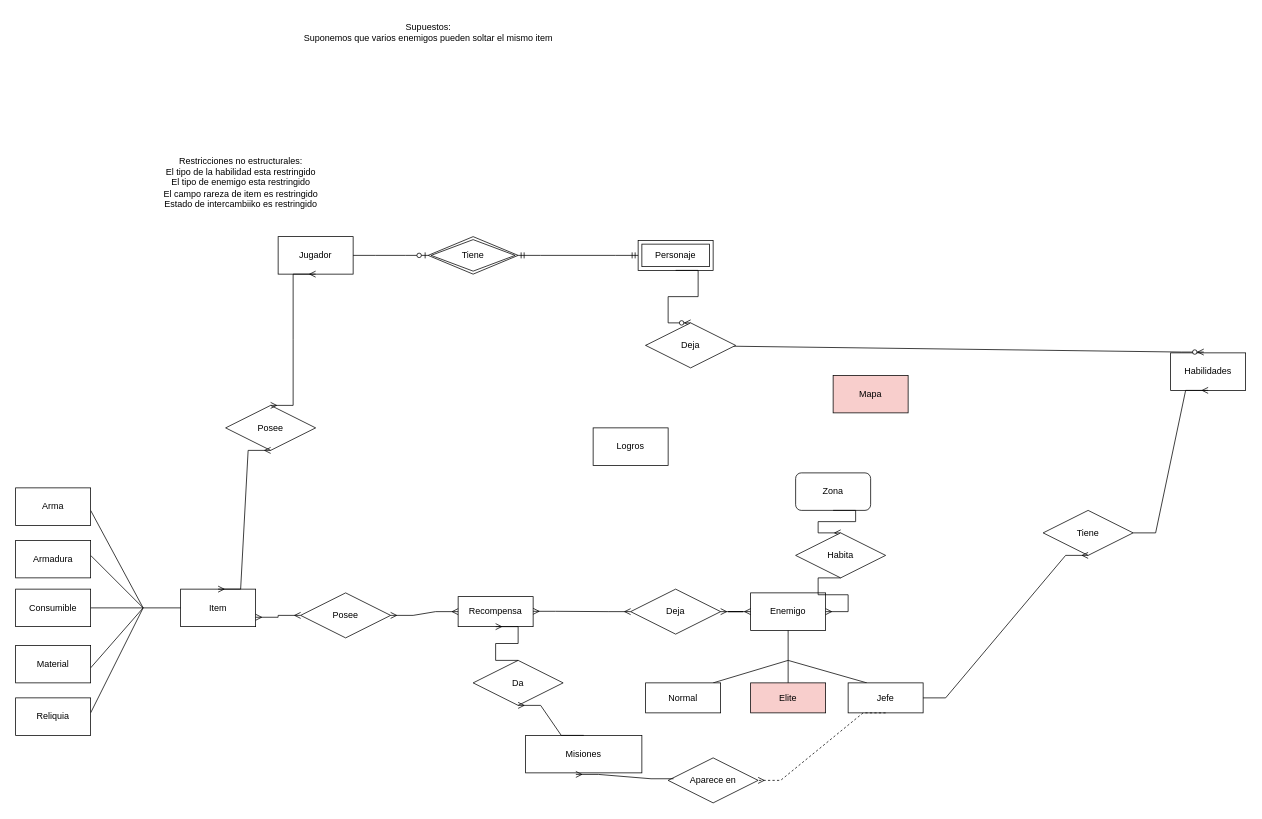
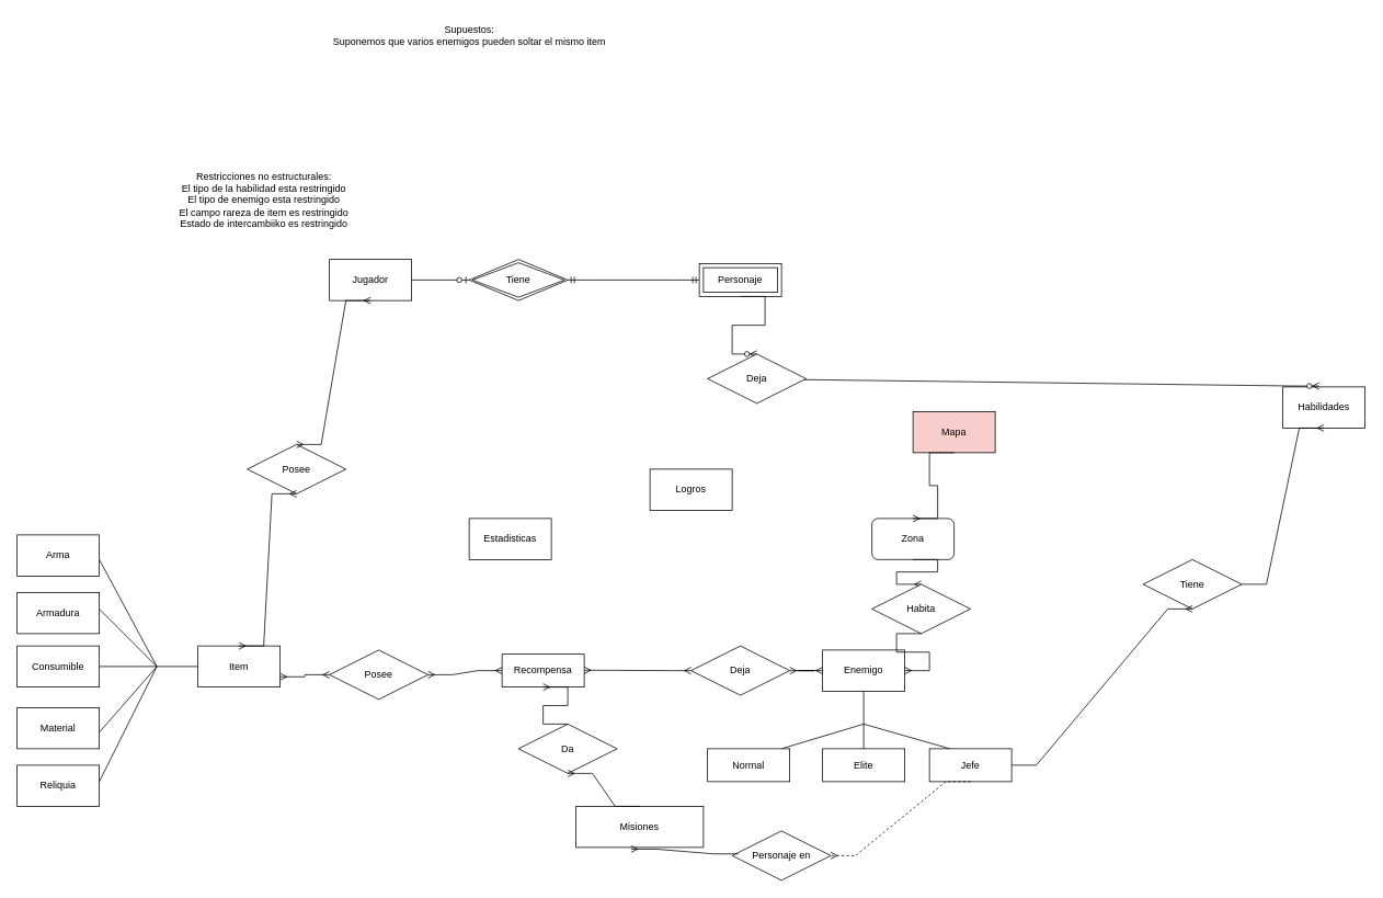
  <mxCell id="0" />
  <mxCell id="1" parent="0" />
- <mxCell id="2" value="Jugador" style="rounded=0;whiteSpace=wrap;html=1;" vertex="1" parent="1"><mxGeometry x="370" y="315" width="100" height="50" as="geometry" /></mxCell>
+ <mxCell id="2" value="Jugador" style="rounded=0;whiteSpace=wrap;html=1;" vertex="1" parent="1"><mxGeometry x="400" y="315" width="100" height="50" as="geometry" /></mxCell>
  <mxCell id="3" value="Zona" style="whiteSpace=wrap;html=1;rounded=1;" vertex="1" parent="1"><mxGeometry x="1060" y="630" width="100" height="50" as="geometry" /></mxCell>
  <mxCell id="4" value="Mapa" style="rounded=0;whiteSpace=wrap;html=1;fillColor=#f8cecc;" vertex="1" parent="1"><mxGeometry x="1110" y="500" width="100" height="50" as="geometry" /></mxCell>
  <mxCell id="5" value="Item" style="rounded=0;whiteSpace=wrap;html=1;" vertex="1" parent="1"><mxGeometry x="240" y="785" width="100" height="50" as="geometry" /></mxCell>
+ <mxCell id="6" value="Estadisticas" style="rounded=0;whiteSpace=wrap;html=1;" vertex="1" parent="1"><mxGeometry x="570" y="630" width="100" height="50" as="geometry" /></mxCell>
  <mxCell id="7" value="Logros" style="rounded=0;whiteSpace=wrap;html=1;" vertex="1" parent="1"><mxGeometry x="790" y="570" width="100" height="50" as="geometry" /></mxCell>
  <mxCell id="8" value="Personaje" style="shape=ext;margin=3;double=1;whiteSpace=wrap;html=1;align=center;" vertex="1" parent="1"><mxGeometry x="850" y="320" width="100" height="40" as="geometry" /></mxCell>
  <mxCell id="9" value="Tiene" style="shape=rhombus;double=1;perimeter=rhombusPerimeter;whiteSpace=wrap;html=1;align=center;" vertex="1" parent="1"><mxGeometry x="570" y="315" width="120" height="50" as="geometry" /></mxCell>
  <mxCell id="10" value="" style="edgeStyle=entityRelationEdgeStyle;fontSize=12;html=1;endArrow=ERzeroToOne;endFill=1;rounded=0;exitX=1;exitY=0.5;exitDx=0;exitDy=0;entryX=0;entryY=0.5;entryDx=0;entryDy=0;" edge="1" parent="1" source="2" target="9"><mxGeometry width="100" height="100" relative="1" as="geometry"><mxPoint x="560" y="430" as="sourcePoint" /><mxPoint x="660" y="330" as="targetPoint" /></mxGeometry></mxCell>
  <mxCell id="11" value="" style="edgeStyle=entityRelationEdgeStyle;fontSize=12;html=1;endArrow=ERmandOne;startArrow=ERmandOne;rounded=0;entryX=0;entryY=0.5;entryDx=0;entryDy=0;exitX=1;exitY=0.5;exitDx=0;exitDy=0;" edge="1" parent="1" source="9" target="8"><mxGeometry width="100" height="100" relative="1" as="geometry"><mxPoint x="630" y="360" as="sourcePoint" /><mxPoint x="730" y="260" as="targetPoint" /></mxGeometry></mxCell>
  <mxCell id="12" value="Habilidades" style="rounded=0;whiteSpace=wrap;html=1;" vertex="1" parent="1"><mxGeometry x="1560" y="470" width="100" height="50" as="geometry" /></mxCell>
  <mxCell id="13" value="" style="edgeStyle=entityRelationEdgeStyle;fontSize=12;html=1;endArrow=ERzeroToMany;endFill=1;rounded=0;entryX=0.5;entryY=0;entryDx=0;entryDy=0;exitX=0.5;exitY=1;exitDx=0;exitDy=0;" edge="1" parent="1" source="8" target="44"><mxGeometry width="100" height="100" relative="1" as="geometry"><mxPoint x="1040" y="160" as="sourcePoint" /><mxPoint x="960" y="405" as="targetPoint" /></mxGeometry></mxCell>
  <mxCell id="14" value="Restricciones no estructurales:&lt;br&gt;El tipo de la habilidad esta restringido&lt;br&gt;El tipo de enemigo esta restringido&lt;br&gt;El campo rareza de item es restringido&lt;br&gt;Estado de intercambiiko es restringido" style="text;html=1;align=center;verticalAlign=middle;resizable=0;points=[];autosize=1;strokeColor=none;fillColor=none;" vertex="1" parent="1"><mxGeometry x="205" y="198" width="230" height="90" as="geometry" /></mxCell>
  <mxCell id="15" value="Enemigo" style="rounded=0;whiteSpace=wrap;html=1;" vertex="1" parent="1"><mxGeometry x="1000" y="790" width="100" height="50" as="geometry" /></mxCell>
  <mxCell id="16" value="Supuestos:&lt;br&gt;Suponemos que varios enemigos pueden soltar el mismo item&lt;div&gt;&lt;br&gt;&lt;/div&gt;" style="text;html=1;align=center;verticalAlign=middle;resizable=0;points=[];autosize=1;strokeColor=none;fillColor=none;" vertex="1" parent="1"><mxGeometry x="390" y="20" width="360" height="60" as="geometry" /></mxCell>
  <mxCell id="17" style="edgeStyle=orthogonalEdgeStyle;rounded=0;orthogonalLoop=1;jettySize=auto;html=1;exitX=0.5;exitY=1;exitDx=0;exitDy=0;" edge="1" parent="1" source="3" target="3"><mxGeometry relative="1" as="geometry" /></mxCell>
  <mxCell id="18" value="" style="edgeStyle=entityRelationEdgeStyle;fontSize=12;html=1;endArrow=ERmany;rounded=0;exitX=0.5;exitY=1;exitDx=0;exitDy=0;entryX=0.5;entryY=0;entryDx=0;entryDy=0;" edge="1" parent="1" source="3" target="34"><mxGeometry width="100" height="100" relative="1" as="geometry"><mxPoint x="1370" y="610" as="sourcePoint" /><mxPoint x="1360" y="745" as="targetPoint" /></mxGeometry></mxCell>
+ <mxCell id="19" value="" style="edgeStyle=entityRelationEdgeStyle;fontSize=12;html=1;endArrow=ERmany;rounded=0;entryX=0.5;entryY=0;entryDx=0;entryDy=0;exitX=0.5;exitY=1;exitDx=0;exitDy=0;" edge="1" parent="1" source="4" target="3"><mxGeometry width="100" height="100" relative="1" as="geometry"><mxPoint x="1010" y="590" as="sourcePoint" /><mxPoint x="1110" y="490" as="targetPoint" /></mxGeometry></mxCell>
  <mxCell id="20" value="" style="endArrow=none;html=1;rounded=0;exitX=0.5;exitY=1;exitDx=0;exitDy=0;" edge="1" parent="1" source="15"><mxGeometry relative="1" as="geometry"><mxPoint x="980" y="860" as="sourcePoint" /><mxPoint x="1050" y="880" as="targetPoint" /></mxGeometry></mxCell>
  <mxCell id="21" value="" style="endArrow=none;html=1;rounded=0;" edge="1" parent="1"><mxGeometry relative="1" as="geometry"><mxPoint x="1050" y="880" as="sourcePoint" /><mxPoint x="950" y="910" as="targetPoint" /></mxGeometry></mxCell>
  <mxCell id="22" value="" style="endArrow=none;html=1;rounded=0;" edge="1" parent="1"><mxGeometry relative="1" as="geometry"><mxPoint x="1050" y="880" as="sourcePoint" /><mxPoint x="1050" y="910" as="targetPoint" /></mxGeometry></mxCell>
  <mxCell id="23" value="" style="endArrow=none;html=1;rounded=0;entryX=0.25;entryY=0;entryDx=0;entryDy=0;" edge="1" parent="1" target="26"><mxGeometry relative="1" as="geometry"><mxPoint x="1050" y="880" as="sourcePoint" /><mxPoint x="1130" y="910" as="targetPoint" /></mxGeometry></mxCell>
  <mxCell id="24" value="Normal" style="whiteSpace=wrap;html=1;align=center;" vertex="1" parent="1"><mxGeometry x="860" y="910" width="100" height="40" as="geometry" /></mxCell>
- <mxCell id="25" value="Elite" style="whiteSpace=wrap;html=1;align=center;fillColor=#f8cecc;" vertex="1" parent="1"><mxGeometry x="1000" y="910" width="100" height="40" as="geometry" /></mxCell>
+ <mxCell id="25" value="Elite" style="whiteSpace=wrap;html=1;align=center;" vertex="1" parent="1"><mxGeometry x="1000" y="910" width="100" height="40" as="geometry" /></mxCell>
  <mxCell id="26" value="Jefe" style="whiteSpace=wrap;html=1;align=center;" vertex="1" parent="1"><mxGeometry x="1130" y="910" width="100" height="40" as="geometry" /></mxCell>
  <mxCell id="27" value="Misiones" style="rounded=0;whiteSpace=wrap;html=1;" vertex="1" parent="1"><mxGeometry x="700" y="980" width="155" height="50" as="geometry" /></mxCell>
  <mxCell id="28" value="" style="edgeStyle=entityRelationEdgeStyle;fontSize=12;html=1;endArrow=ERmany;rounded=0;exitX=0.5;exitY=1;exitDx=0;exitDy=0;entryX=1;entryY=0.5;entryDx=0;entryDy=0;dashed=1;" edge="1" parent="1" source="26" target="32"><mxGeometry width="100" height="100" relative="1" as="geometry"><mxPoint x="1410" y="940" as="sourcePoint" /><mxPoint x="1250" y="1060" as="targetPoint" /></mxGeometry></mxCell>
  <mxCell id="29" value="" style="edgeStyle=entityRelationEdgeStyle;fontSize=12;html=1;endArrow=ERzeroToMany;endFill=1;rounded=0;entryX=0.442;entryY=-0.022;entryDx=0;entryDy=0;entryPerimeter=0;exitX=0;exitY=0.5;exitDx=0;exitDy=0;" edge="1" parent="1" source="44" target="12"><mxGeometry width="100" height="100" relative="1" as="geometry"><mxPoint x="750" y="550" as="sourcePoint" /><mxPoint x="1050" y="455" as="targetPoint" /></mxGeometry></mxCell>
  <mxCell id="30" value="Deja" style="shape=rhombus;perimeter=rhombusPerimeter;whiteSpace=wrap;html=1;align=center;" vertex="1" parent="1"><mxGeometry x="840" y="785" width="120" height="60" as="geometry" /></mxCell>
  <mxCell id="31" value="" style="edgeStyle=entityRelationEdgeStyle;fontSize=12;html=1;endArrow=ERmany;startArrow=ERmany;rounded=0;exitX=1;exitY=0.5;exitDx=0;exitDy=0;entryX=0;entryY=0.5;entryDx=0;entryDy=0;" edge="1" parent="1" source="30"><mxGeometry width="100" height="100" relative="1" as="geometry"><mxPoint x="940" y="845" as="sourcePoint" /><mxPoint x="1000" y="815" as="targetPoint" /><Array as="points"><mxPoint x="1070" y="895" /><mxPoint x="1040" y="825" /></Array></mxGeometry></mxCell>
- <mxCell id="32" value="Aparece en" style="shape=rhombus;perimeter=rhombusPerimeter;whiteSpace=wrap;html=1;align=center;" vertex="1" parent="1"><mxGeometry x="890" y="1010" width="120" height="60" as="geometry" /></mxCell>
+ <mxCell id="32" value="Personaje en" style="shape=rhombus;perimeter=rhombusPerimeter;whiteSpace=wrap;html=1;align=center;" vertex="1" parent="1"><mxGeometry x="890" y="1010" width="120" height="60" as="geometry" /></mxCell>
  <mxCell id="33" value="" style="edgeStyle=entityRelationEdgeStyle;fontSize=12;html=1;endArrow=ERmany;rounded=0;exitX=0.06;exitY=0.464;exitDx=0;exitDy=0;entryX=0.432;entryY=1.041;entryDx=0;entryDy=0;exitPerimeter=0;entryPerimeter=0;" edge="1" parent="1" source="32" target="27"><mxGeometry width="100" height="100" relative="1" as="geometry"><mxPoint x="1180" y="1050" as="sourcePoint" /><mxPoint x="740" y="1050" as="targetPoint" /><Array as="points"><mxPoint x="1080" y="1030" /></Array></mxGeometry></mxCell>
  <mxCell id="34" value="Habita" style="shape=rhombus;perimeter=rhombusPerimeter;whiteSpace=wrap;html=1;align=center;" vertex="1" parent="1"><mxGeometry x="1060" y="710" width="120" height="60" as="geometry" /></mxCell>
  <mxCell id="35" value="" style="edgeStyle=entityRelationEdgeStyle;fontSize=12;html=1;endArrow=ERmany;rounded=0;exitX=0.5;exitY=1;exitDx=0;exitDy=0;entryX=1;entryY=0.5;entryDx=0;entryDy=0;" edge="1" parent="1" source="34" target="15"><mxGeometry width="100" height="100" relative="1" as="geometry"><mxPoint x="1130" y="700" as="sourcePoint" /><mxPoint x="1140" y="730" as="targetPoint" /></mxGeometry></mxCell>
  <mxCell id="36" value="Recompensa" style="whiteSpace=wrap;html=1;align=center;" vertex="1" parent="1"><mxGeometry x="610" y="795" width="100" height="40" as="geometry" /></mxCell>
  <mxCell id="37" value="" style="edgeStyle=entityRelationEdgeStyle;fontSize=12;html=1;endArrow=ERmany;startArrow=ERmany;rounded=0;exitX=1;exitY=0.5;exitDx=0;exitDy=0;entryX=0;entryY=0.5;entryDx=0;entryDy=0;" edge="1" parent="1" target="30"><mxGeometry width="100" height="100" relative="1" as="geometry"><mxPoint x="710" y="814.57" as="sourcePoint" /><mxPoint x="750" y="814.57" as="targetPoint" /><Array as="points"><mxPoint x="820" y="894.57" /><mxPoint x="790" y="824.57" /><mxPoint x="490" y="824.57" /></Array></mxGeometry></mxCell>
  <mxCell id="38" value="" style="edgeStyle=entityRelationEdgeStyle;fontSize=12;html=1;endArrow=ERmany;startArrow=ERmany;rounded=0;exitX=1;exitY=0.75;exitDx=0;exitDy=0;entryX=0;entryY=0.5;entryDx=0;entryDy=0;" edge="1" parent="1" source="5" target="39"><mxGeometry width="100" height="100" relative="1" as="geometry"><mxPoint x="270" y="880" as="sourcePoint" /><mxPoint x="490" y="885" as="targetPoint" /><Array as="points"><mxPoint x="540" y="1030" /><mxPoint x="510" y="960" /><mxPoint x="210" y="960" /></Array></mxGeometry></mxCell>
  <mxCell id="39" value="Posee" style="shape=rhombus;perimeter=rhombusPerimeter;whiteSpace=wrap;html=1;align=center;" vertex="1" parent="1"><mxGeometry x="400" y="790" width="120" height="60" as="geometry" /></mxCell>
  <mxCell id="40" value="" style="edgeStyle=entityRelationEdgeStyle;fontSize=12;html=1;endArrow=ERmany;startArrow=ERmany;rounded=0;exitX=1;exitY=0.5;exitDx=0;exitDy=0;entryX=0;entryY=0.5;entryDx=0;entryDy=0;" edge="1" parent="1" source="39" target="36"><mxGeometry width="100" height="100" relative="1" as="geometry"><mxPoint x="540" y="833" as="sourcePoint" /><mxPoint x="600" y="830" as="targetPoint" /><Array as="points"><mxPoint x="740" y="1040" /><mxPoint x="710" y="970" /><mxPoint x="410" y="970" /></Array></mxGeometry></mxCell>
  <mxCell id="41" value="Da" style="shape=rhombus;perimeter=rhombusPerimeter;whiteSpace=wrap;html=1;align=center;" vertex="1" parent="1"><mxGeometry x="630" y="880" width="120" height="60" as="geometry" /></mxCell>
  <mxCell id="42" value="" style="edgeStyle=entityRelationEdgeStyle;fontSize=12;html=1;endArrow=ERmany;rounded=0;exitX=0.5;exitY=0;exitDx=0;exitDy=0;entryX=0.5;entryY=1;entryDx=0;entryDy=0;" edge="1" parent="1" source="41" target="36"><mxGeometry width="100" height="100" relative="1" as="geometry"><mxPoint x="544" y="966" as="sourcePoint" /><mxPoint x="390" y="960" as="targetPoint" /><Array as="points"><mxPoint x="727" y="958" /></Array></mxGeometry></mxCell>
  <mxCell id="43" value="" style="edgeStyle=entityRelationEdgeStyle;fontSize=12;html=1;endArrow=ERmany;rounded=0;exitX=0.5;exitY=0;exitDx=0;exitDy=0;entryX=0.5;entryY=1;entryDx=0;entryDy=0;" edge="1" parent="1" source="27" target="41"><mxGeometry width="100" height="100" relative="1" as="geometry"><mxPoint x="750" y="895" as="sourcePoint" /><mxPoint x="720" y="850" as="targetPoint" /><Array as="points"><mxPoint x="787" y="973" /></Array></mxGeometry></mxCell>
  <mxCell id="44" value="Deja" style="shape=rhombus;perimeter=rhombusPerimeter;whiteSpace=wrap;html=1;align=center;" vertex="1" parent="1"><mxGeometry x="860" y="430" width="120" height="60" as="geometry" /></mxCell>
  <mxCell id="45" value="Tiene" style="shape=rhombus;perimeter=rhombusPerimeter;whiteSpace=wrap;html=1;align=center;" vertex="1" parent="1"><mxGeometry x="1390" y="680" width="120" height="60" as="geometry" /></mxCell>
  <mxCell id="46" value="" style="edgeStyle=entityRelationEdgeStyle;fontSize=12;html=1;endArrow=ERmany;rounded=0;exitX=1;exitY=0.5;exitDx=0;exitDy=0;entryX=0.5;entryY=1;entryDx=0;entryDy=0;" edge="1" parent="1" source="26" target="45"><mxGeometry width="100" height="100" relative="1" as="geometry"><mxPoint x="1100" y="740" as="sourcePoint" /><mxPoint x="1200" y="640" as="targetPoint" /></mxGeometry></mxCell>
  <mxCell id="47" value="" style="edgeStyle=entityRelationEdgeStyle;fontSize=12;html=1;endArrow=ERmany;rounded=0;exitX=1;exitY=0.5;exitDx=0;exitDy=0;entryX=0.5;entryY=1;entryDx=0;entryDy=0;" edge="1" parent="1" source="45" target="12"><mxGeometry width="100" height="100" relative="1" as="geometry"><mxPoint x="1440" y="1000" as="sourcePoint" /><mxPoint x="1660" y="810" as="targetPoint" /></mxGeometry></mxCell>
  <mxCell id="48" value="Posee" style="shape=rhombus;perimeter=rhombusPerimeter;whiteSpace=wrap;html=1;align=center;" vertex="1" parent="1"><mxGeometry x="300" y="540" width="120" height="60" as="geometry" /></mxCell>
  <mxCell id="49" value="" style="edgeStyle=entityRelationEdgeStyle;fontSize=12;html=1;endArrow=ERmany;startArrow=ERmany;rounded=0;exitX=0.5;exitY=0;exitDx=0;exitDy=0;entryX=0.5;entryY=1;entryDx=0;entryDy=0;" edge="1" parent="1" source="5" target="48"><mxGeometry width="100" height="100" relative="1" as="geometry"><mxPoint x="580" y="793" as="sourcePoint" /><mxPoint x="640" y="790" as="targetPoint" /><Array as="points"><mxPoint x="780" y="1000" /><mxPoint x="750" y="930" /><mxPoint x="450" y="930" /></Array></mxGeometry></mxCell>
  <mxCell id="50" value="" style="edgeStyle=entityRelationEdgeStyle;fontSize=12;html=1;endArrow=ERmany;startArrow=ERmany;rounded=0;exitX=0.5;exitY=0;exitDx=0;exitDy=0;entryX=0.5;entryY=1;entryDx=0;entryDy=0;" edge="1" parent="1" source="48" target="2"><mxGeometry width="100" height="100" relative="1" as="geometry"><mxPoint x="730" y="715" as="sourcePoint" /><mxPoint x="820" y="710" as="targetPoint" /><Array as="points"><mxPoint x="950" y="935" /><mxPoint x="920" y="865" /><mxPoint x="620" y="865" /></Array></mxGeometry></mxCell>
  <mxCell id="51" value="" style="endArrow=none;html=1;rounded=0;entryX=0;entryY=0.5;entryDx=0;entryDy=0;" edge="1" parent="1" target="5"><mxGeometry relative="1" as="geometry"><mxPoint x="120" y="810" as="sourcePoint" /><mxPoint x="330" y="820" as="targetPoint" /></mxGeometry></mxCell>
  <mxCell id="52" value="" style="endArrow=none;html=1;rounded=0;" edge="1" parent="1"><mxGeometry relative="1" as="geometry"><mxPoint x="120" y="890" as="sourcePoint" /><mxPoint x="190" y="810" as="targetPoint" /></mxGeometry></mxCell>
  <mxCell id="53" value="" style="endArrow=none;html=1;rounded=0;" edge="1" parent="1"><mxGeometry relative="1" as="geometry"><mxPoint x="120" y="740" as="sourcePoint" /><mxPoint x="190" y="810" as="targetPoint" /></mxGeometry></mxCell>
  <mxCell id="54" value="" style="endArrow=none;html=1;rounded=0;" edge="1" parent="1"><mxGeometry relative="1" as="geometry"><mxPoint x="120" y="950" as="sourcePoint" /><mxPoint x="190" y="810" as="targetPoint" /></mxGeometry></mxCell>
  <mxCell id="55" value="" style="endArrow=none;html=1;rounded=0;" edge="1" parent="1"><mxGeometry relative="1" as="geometry"><mxPoint x="120" y="680" as="sourcePoint" /><mxPoint x="190" y="810" as="targetPoint" /></mxGeometry></mxCell>
  <mxCell id="56" value="Arma" style="rounded=0;whiteSpace=wrap;html=1;" vertex="1" parent="1"><mxGeometry x="20" y="650" width="100" height="50" as="geometry" /></mxCell>
  <mxCell id="57" value="Armadura" style="rounded=0;whiteSpace=wrap;html=1;" vertex="1" parent="1"><mxGeometry x="20" y="720" width="100" height="50" as="geometry" /></mxCell>
  <mxCell id="58" value="Consumible" style="rounded=0;whiteSpace=wrap;html=1;" vertex="1" parent="1"><mxGeometry x="20" y="785" width="100" height="50" as="geometry" /></mxCell>
  <mxCell id="59" value="Material" style="rounded=0;whiteSpace=wrap;html=1;" vertex="1" parent="1"><mxGeometry x="20" y="860" width="100" height="50" as="geometry" /></mxCell>
  <mxCell id="60" value="Reliquia" style="rounded=0;whiteSpace=wrap;html=1;" vertex="1" parent="1"><mxGeometry x="20" y="930" width="100" height="50" as="geometry" /></mxCell>
